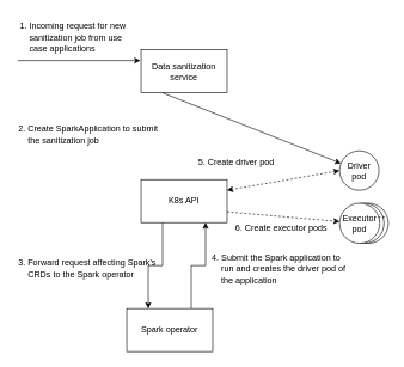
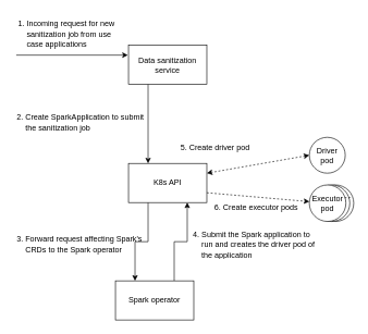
  <mxCell id="0" />
  <mxCell id="1" parent="0" />
  <mxCell id="2" value="Executor&lt;br&gt;Pod" style="ellipse;whiteSpace=wrap;html=1;aspect=fixed;fontSize=12;" parent="1" vertex="1"><mxGeometry x="485" y="283" width="56" height="56" as="geometry" /></mxCell>
  <mxCell id="3" value="Executor&lt;br&gt;Pod" style="ellipse;whiteSpace=wrap;html=1;aspect=fixed;fontSize=12;" parent="1" vertex="1"><mxGeometry x="479" y="283" width="56" height="56" as="geometry" /></mxCell>
  <mxCell id="4" value="Data sanitization&lt;br&gt;service" style="rounded=0;whiteSpace=wrap;html=1;" parent="1" vertex="1"><mxGeometry x="196" y="69" width="120" height="60" as="geometry" /></mxCell>
- <mxCell id="5" value="" style="endArrow=classic;html=1;rounded=0;exitX=0.25;exitY=1;exitDx=0;exitDy=0;" parent="1" source="4" target="16" edge="1"><mxGeometry width="50" height="50" relative="1" as="geometry"><mxPoint x="386" y="399" as="sourcePoint" /><mxPoint x="466" y="84" as="targetPoint" /></mxGeometry></mxCell>
+ <mxCell id="5" value="" style="endArrow=classic;html=1;rounded=0;exitX=0.25;exitY=1;exitDx=0;exitDy=0;entryX=0.25;entryY=0;entryDx=0;entryDy=0;" parent="1" source="4" target="12" edge="1"><mxGeometry width="50" height="50" relative="1" as="geometry"><mxPoint x="386" y="399" as="sourcePoint" /><mxPoint x="466" y="84" as="targetPoint" /></mxGeometry></mxCell>
  <mxCell id="6" style="edgeStyle=orthogonalEdgeStyle;rounded=0;orthogonalLoop=1;jettySize=auto;html=1;exitX=0.75;exitY=0;exitDx=0;exitDy=0;entryX=0.75;entryY=1;entryDx=0;entryDy=0;fontSize=12;" parent="1" source="7" target="12" edge="1"><mxGeometry relative="1" as="geometry" /></mxCell>
  <mxCell id="7" value="Spark operator" style="rounded=0;whiteSpace=wrap;html=1;" parent="1" vertex="1"><mxGeometry x="176" y="430" width="120" height="60" as="geometry" /></mxCell>
  <mxCell id="8" value="" style="endArrow=classic;html=1;entryX=0;entryY=0.25;entryDx=0;entryDy=0;rounded=0;" parent="1" edge="1"><mxGeometry width="50" height="50" relative="1" as="geometry"><mxPoint x="24" y="84" as="sourcePoint" /><mxPoint x="195" y="84" as="targetPoint" /></mxGeometry></mxCell>
  <mxCell id="9" value="&lt;h1 style=&quot;line-height: 50%;&quot;&gt;&lt;span style=&quot;font-size: 12px; font-weight: 400;&quot;&gt;1. Incoming request for new&amp;nbsp; &amp;nbsp; &amp;nbsp; &amp;nbsp; sanitization job from use&amp;nbsp; &amp;nbsp; &amp;nbsp; &amp;nbsp; &amp;nbsp; case applications&lt;/span&gt;&lt;/h1&gt;" style="text;html=1;strokeColor=none;fillColor=none;spacing=5;spacingTop=-20;whiteSpace=wrap;overflow=hidden;rounded=0;" parent="1" vertex="1"><mxGeometry x="22" y="20" width="172" height="59" as="geometry" /></mxCell>
  <mxCell id="10" value="&lt;h1 style=&quot;line-height: 50%;&quot;&gt;&lt;span style=&quot;font-size: 12px; font-weight: 400;&quot;&gt;2. Create SparkApplication to submit&amp;nbsp; &amp;nbsp; &amp;nbsp; the sanitization job&lt;/span&gt;&lt;/h1&gt;" style="text;html=1;strokeColor=none;fillColor=none;spacing=5;spacingTop=-20;whiteSpace=wrap;overflow=hidden;rounded=0;" parent="1" vertex="1"><mxGeometry x="20" y="164" width="209" height="42" as="geometry" /></mxCell>
  <mxCell id="11" style="edgeStyle=orthogonalEdgeStyle;rounded=0;orthogonalLoop=1;jettySize=auto;html=1;exitX=0.25;exitY=1;exitDx=0;exitDy=0;entryX=0.25;entryY=0;entryDx=0;entryDy=0;" parent="1" source="12" target="7" edge="1"><mxGeometry relative="1" as="geometry"><mxPoint x="255" y="320" as="sourcePoint" /><mxPoint x="255" y="370" as="targetPoint" /></mxGeometry></mxCell>
  <mxCell id="12" value="K8s API" style="rounded=0;whiteSpace=wrap;html=1;" parent="1" vertex="1"><mxGeometry x="196" y="250" width="120" height="60" as="geometry" /></mxCell>
  <mxCell id="13" value="&lt;h1 style=&quot;line-height: 50%;&quot;&gt;&lt;span style=&quot;font-size: 12px; font-weight: 400;&quot;&gt;3. Forward request affecting Spark's&amp;nbsp; &amp;nbsp; &amp;nbsp; CRDs to the Spark operator&lt;/span&gt;&lt;/h1&gt;" style="text;html=1;strokeColor=none;fillColor=none;spacing=5;spacingTop=-20;whiteSpace=wrap;overflow=hidden;rounded=0;" parent="1" vertex="1"><mxGeometry x="20" y="351" width="207" height="42" as="geometry" /></mxCell>
  <mxCell id="14" value="&lt;h1 style=&quot;line-height: 50%;&quot;&gt;&lt;span style=&quot;font-size: 12px; font-weight: 400;&quot;&gt;4. Submit the Spark application to&amp;nbsp; &amp;nbsp; &amp;nbsp; &amp;nbsp; &amp;nbsp; run and creates the driver pod of&amp;nbsp; &amp;nbsp; &amp;nbsp; &amp;nbsp; the application&lt;/span&gt;&lt;/h1&gt;" style="text;html=1;strokeColor=none;fillColor=none;spacing=5;spacingTop=-20;whiteSpace=wrap;overflow=hidden;rounded=0;" parent="1" vertex="1"><mxGeometry x="290" y="343" width="207" height="54" as="geometry" /></mxCell>
  <mxCell id="15" value="" style="endArrow=classic;startArrow=classic;html=1;rounded=0;fontSize=12;entryX=1;entryY=0.25;entryDx=0;entryDy=0;exitX=0;exitY=0.5;exitDx=0;exitDy=0;dashed=1;" parent="1" source="16" target="12" edge="1"><mxGeometry width="50" height="50" relative="1" as="geometry"><mxPoint x="474" y="265" as="sourcePoint" /><mxPoint x="284" y="300" as="targetPoint" /></mxGeometry></mxCell>
  <mxCell id="16" value="Driver&lt;br&gt;pod" style="ellipse;whiteSpace=wrap;html=1;aspect=fixed;fontSize=12;" parent="1" vertex="1"><mxGeometry x="473" y="210" width="55" height="55" as="geometry" /></mxCell>
  <mxCell id="17" value="Executor&lt;br&gt;pod" style="ellipse;whiteSpace=wrap;html=1;aspect=fixed;fontSize=12;" parent="1" vertex="1"><mxGeometry x="473" y="283" width="56" height="56" as="geometry" /></mxCell>
  <mxCell id="18" value="" style="endArrow=classic;html=1;rounded=0;fontSize=12;exitX=1;exitY=0.75;exitDx=0;exitDy=0;dashed=1;" parent="1" source="12" target="17" edge="1"><mxGeometry width="50" height="50" relative="1" as="geometry"><mxPoint x="674" y="320" as="sourcePoint" /><mxPoint x="724" y="270" as="targetPoint" /></mxGeometry></mxCell>
  <mxCell id="19" value="&lt;h1 style=&quot;line-height: 50%;&quot;&gt;&lt;span style=&quot;font-size: 12px; font-weight: 400;&quot;&gt;5. Create driver pod&lt;/span&gt;&lt;/h1&gt;" style="text;html=1;strokeColor=none;fillColor=none;spacing=5;spacingTop=-20;whiteSpace=wrap;overflow=hidden;rounded=0;align=center;" parent="1" vertex="1"><mxGeometry x="268" y="210" width="122" height="32" as="geometry" /></mxCell>
  <mxCell id="20" value="&lt;h1 style=&quot;line-height: 50%;&quot;&gt;&lt;span style=&quot;font-size: 12px; font-weight: 400;&quot;&gt;6. Create executor pods&lt;/span&gt;&lt;/h1&gt;" style="text;html=1;strokeColor=none;fillColor=none;spacing=5;spacingTop=-20;whiteSpace=wrap;overflow=hidden;rounded=0;align=center;" parent="1" vertex="1"><mxGeometry x="321" y="302" width="142" height="42" as="geometry" /></mxCell>
